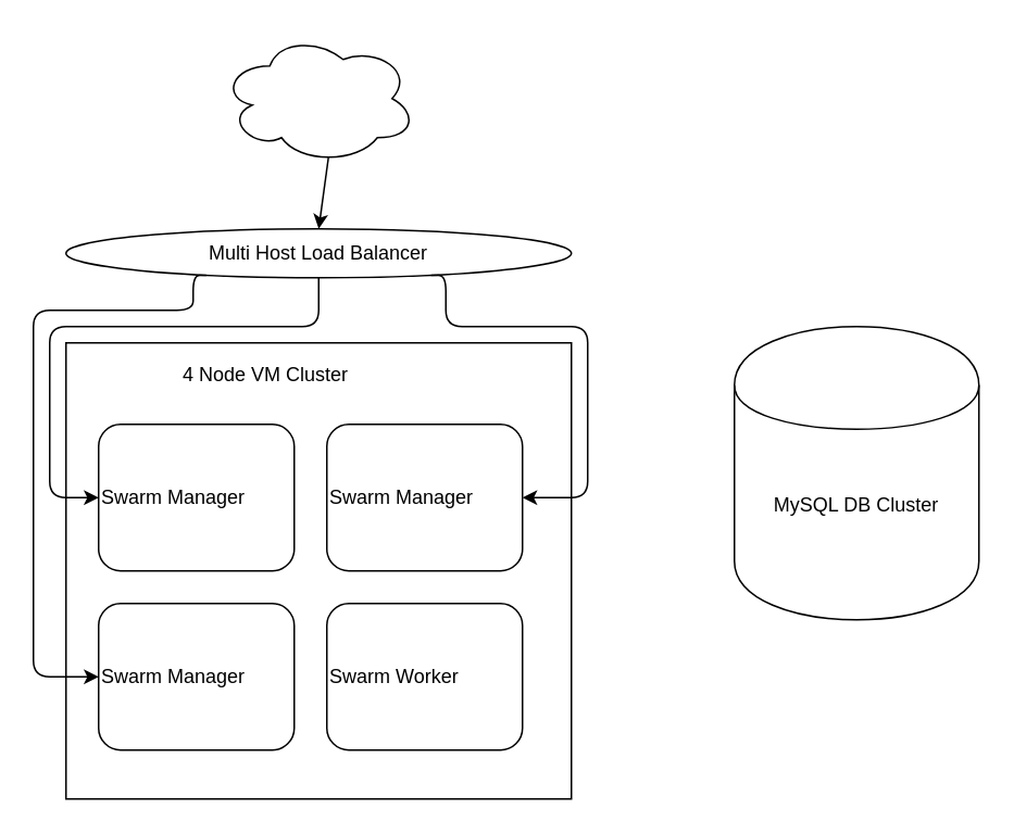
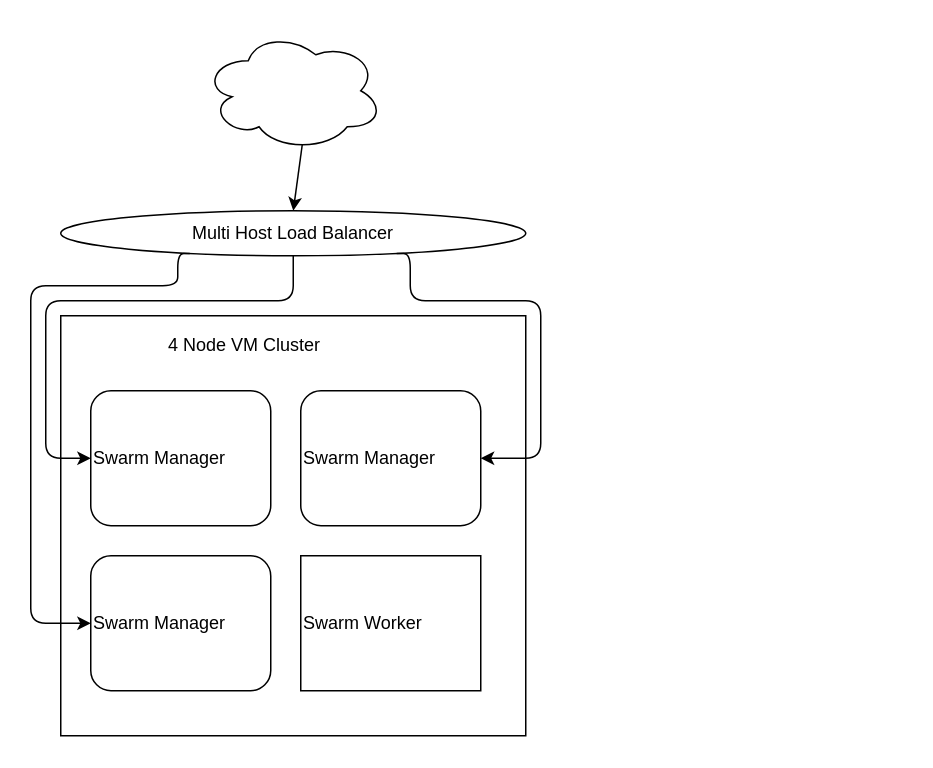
  <mxCell id="0" />
  <mxCell id="1" parent="0" />
  <mxCell id="2" value="" style="rounded=0;whiteSpace=wrap;html=1;" parent="1" vertex="1"><mxGeometry x="40" y="210" width="310" height="280" as="geometry" /></mxCell>
  <mxCell id="3" value="4 Node VM Cluster" style="text;html=1;strokeColor=none;fillColor=none;align=left;verticalAlign=middle;whiteSpace=wrap;rounded=0;" vertex="1" parent="1"><mxGeometry x="110" y="220" width="120" height="20" as="geometry" /></mxCell>
  <mxCell id="4" value="Swarm Manager" style="rounded=1;whiteSpace=wrap;html=1;align=left;" vertex="1" parent="1"><mxGeometry x="60" y="260" width="120" height="90" as="geometry" /></mxCell>
  <mxCell id="5" value="&lt;span style=&quot;white-space: normal&quot;&gt;Swarm Manager&lt;/span&gt;" style="rounded=1;whiteSpace=wrap;html=1;align=left;" vertex="1" parent="1"><mxGeometry x="60" y="370" width="120" height="90" as="geometry" /></mxCell>
  <mxCell id="6" value="&lt;span style=&quot;white-space: normal&quot;&gt;Swarm Manager&lt;/span&gt;" style="rounded=1;whiteSpace=wrap;html=1;align=left;" vertex="1" parent="1"><mxGeometry x="200" y="260" width="120" height="90" as="geometry" /></mxCell>
- <mxCell id="7" value="&lt;span style=&quot;white-space: normal&quot;&gt;Swarm Worker&lt;/span&gt;" style="rounded=1;whiteSpace=wrap;html=1;align=left;" vertex="1" parent="1"><mxGeometry x="200" y="370" width="120" height="90" as="geometry" /></mxCell>
+ <mxCell id="7" value="&lt;span style=&quot;white-space: normal&quot;&gt;Swarm Worker&lt;/span&gt;" style="whiteSpace=wrap;html=1;align=left;rounded=0;" vertex="1" parent="1"><mxGeometry x="200" y="370" width="120" height="90" as="geometry" /></mxCell>
  <mxCell id="8" value="Multi Host Load Balancer" style="ellipse;whiteSpace=wrap;html=1;align=center;" vertex="1" parent="1"><mxGeometry x="40" y="140" width="310" height="30" as="geometry" /></mxCell>
  <mxCell id="9" value="" style="endArrow=classic;html=1;exitX=0.5;exitY=1;exitDx=0;exitDy=0;entryX=0;entryY=0.5;entryDx=0;entryDy=0;edgeStyle=orthogonalEdgeStyle;" edge="1" parent="1" source="8" target="4"><mxGeometry width="50" height="50" relative="1" as="geometry"><mxPoint x="40" y="660" as="sourcePoint" /><mxPoint x="90" y="610" as="targetPoint" /><Array as="points"><mxPoint x="195" y="200" /><mxPoint x="30" y="200" /><mxPoint x="30" y="305" /></Array></mxGeometry></mxCell>
  <mxCell id="10" value="" style="endArrow=classic;html=1;exitX=0.75;exitY=1;exitDx=0;exitDy=0;entryX=1;entryY=0.5;entryDx=0;entryDy=0;edgeStyle=orthogonalEdgeStyle;" edge="1" parent="1" source="8" target="6"><mxGeometry width="50" height="50" relative="1" as="geometry"><mxPoint x="20" y="660" as="sourcePoint" /><mxPoint x="70" y="610" as="targetPoint" /><Array as="points"><mxPoint x="273" y="200" /><mxPoint x="360" y="200" /><mxPoint x="360" y="305" /></Array></mxGeometry></mxCell>
  <mxCell id="11" value="" style="endArrow=classic;html=1;exitX=0.25;exitY=1;exitDx=0;exitDy=0;entryX=0;entryY=0.5;entryDx=0;entryDy=0;edgeStyle=orthogonalEdgeStyle;" edge="1" parent="1" source="8" target="5"><mxGeometry width="50" height="50" relative="1" as="geometry"><mxPoint x="20" y="660" as="sourcePoint" /><mxPoint x="70" y="610" as="targetPoint" /><Array as="points"><mxPoint x="118" y="190" /><mxPoint x="20" y="190" /><mxPoint x="20" y="415" /></Array></mxGeometry></mxCell>
  <mxCell id="12" value="" style="ellipse;shape=cloud;whiteSpace=wrap;html=1;align=center;" vertex="1" parent="1"><mxGeometry x="135" y="20" width="120" height="80" as="geometry" /></mxCell>
  <mxCell id="13" value="" style="endArrow=classic;html=1;entryX=0.5;entryY=0;entryDx=0;entryDy=0;exitX=0.55;exitY=0.95;exitDx=0;exitDy=0;exitPerimeter=0;" edge="1" parent="1" source="12" target="8"><mxGeometry width="50" height="50" relative="1" as="geometry"><mxPoint x="310" y="90" as="sourcePoint" /><mxPoint x="60" y="610" as="targetPoint" /></mxGeometry></mxCell>
- <mxCell id="14" value="MySQL DB Cluster" style="shape=cylinder;whiteSpace=wrap;html=1;boundedLbl=1;backgroundOutline=1;align=center;" vertex="1" parent="1"><mxGeometry x="450" y="200" width="150" height="180" as="geometry" /></mxCell>
